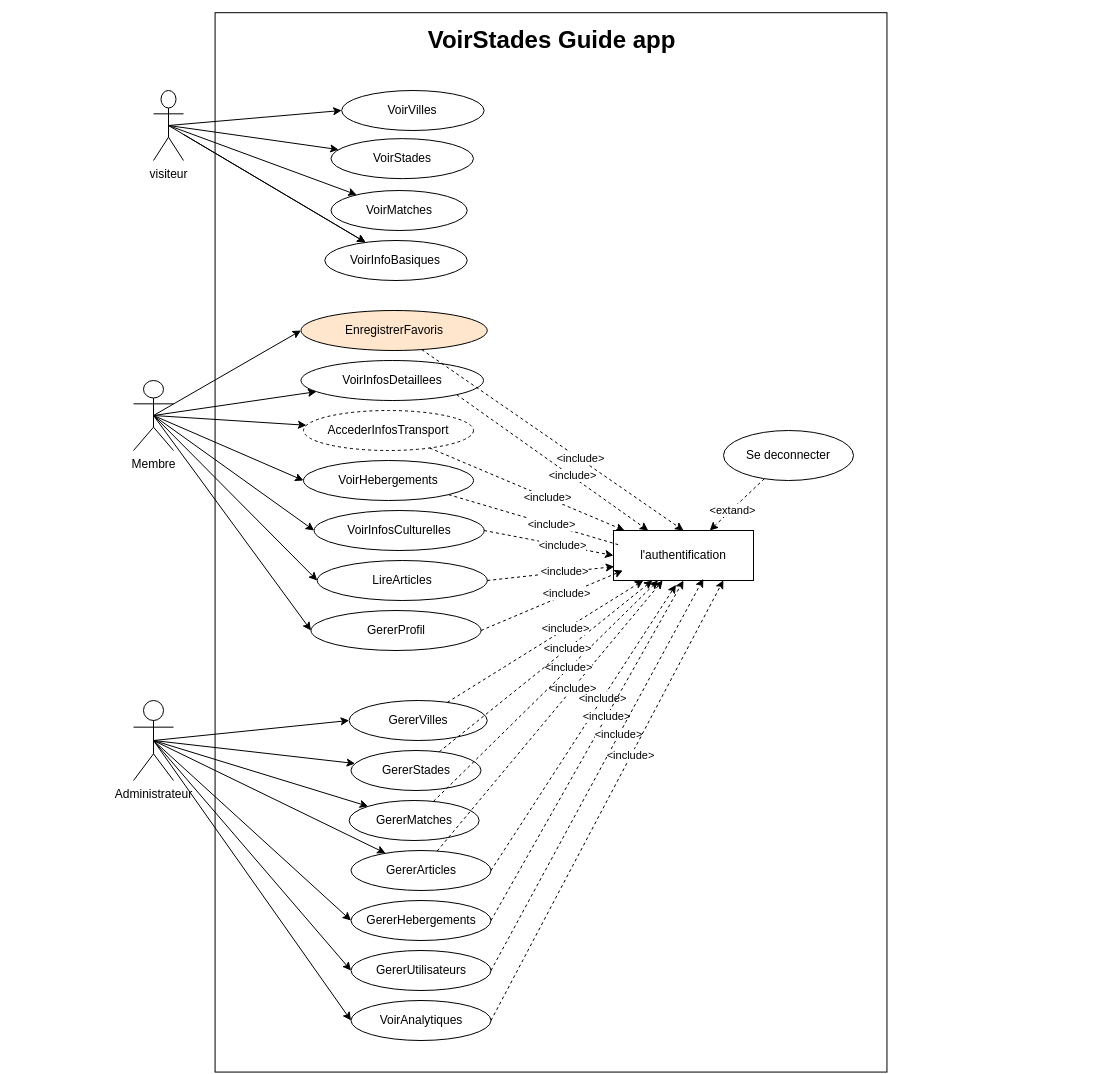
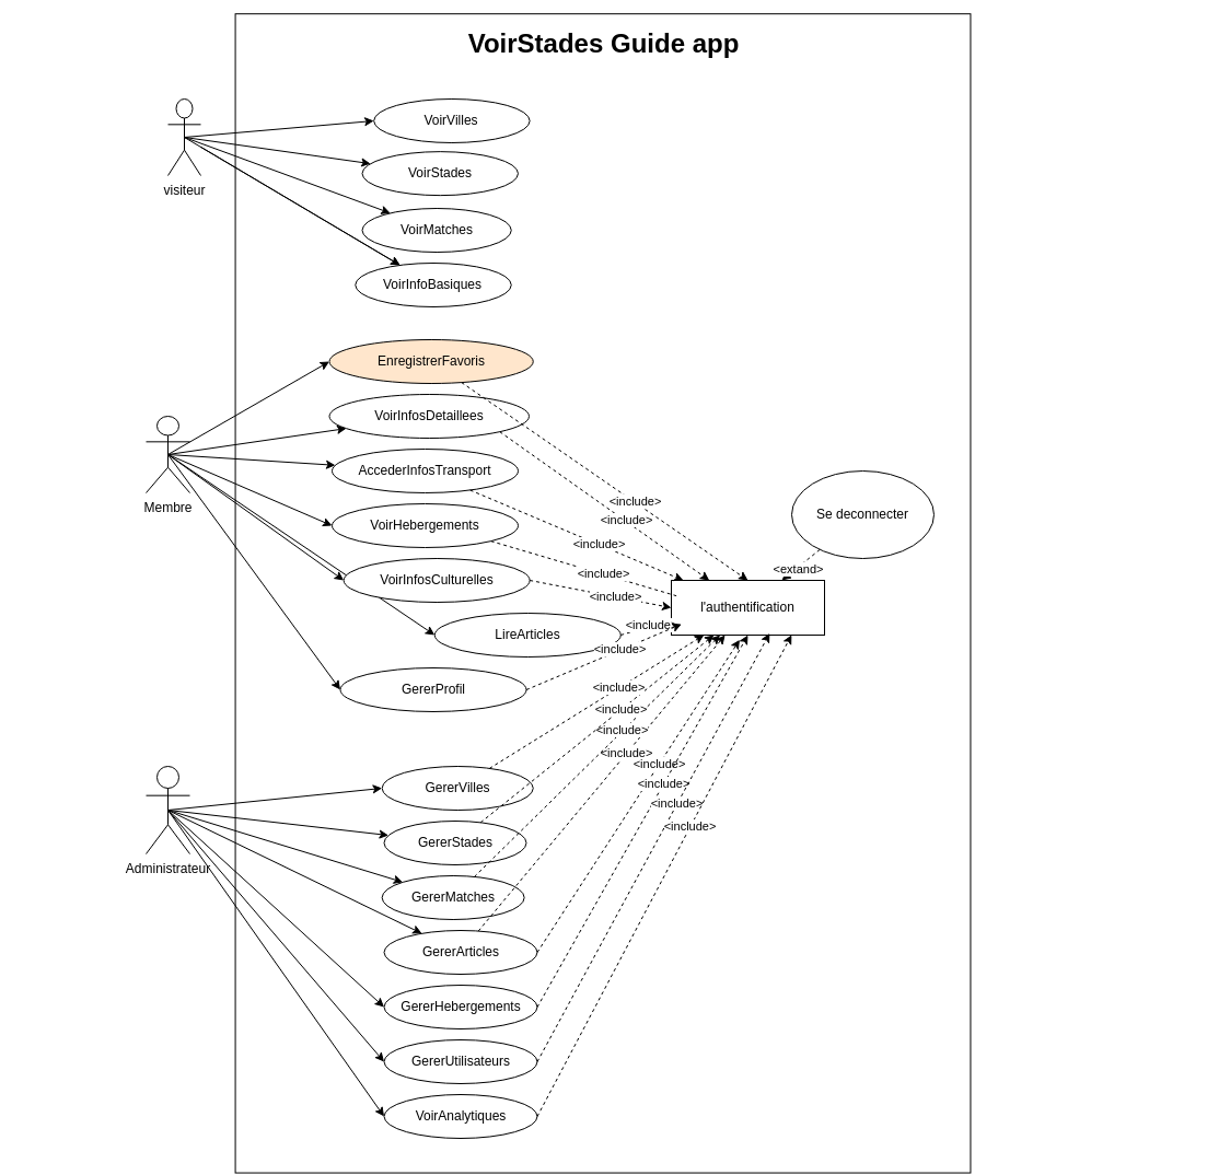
  <mxCell id="0" />
  <mxCell id="1" parent="0" />
  <mxCell id="2" value="" style="rounded=0;whiteSpace=wrap;html=1;rotation=-90;fontStyle=1" parent="1" vertex="1"><mxGeometry x="20.82" y="205.95" width="1059.38" height="671.87" as="geometry" /></mxCell>
  <mxCell id="3" value="VoirStades Guide app" style="text;strokeColor=none;fillColor=none;html=1;fontSize=24;fontStyle=1;verticalAlign=middle;align=center;" parent="1" vertex="1"><mxGeometry x="456.75" y="20" width="187.5" height="40" as="geometry" /></mxCell>
  <mxCell id="4" style="edgeStyle=none;html=1;exitX=0.5;exitY=0.5;exitDx=0;exitDy=0;exitPerimeter=0;entryX=0;entryY=0.5;entryDx=0;entryDy=0;" parent="1" source="10" target="30" edge="1"><mxGeometry relative="1" as="geometry" /></mxCell>
  <mxCell id="5" style="edgeStyle=none;html=1;exitX=0.5;exitY=0.5;exitDx=0;exitDy=0;exitPerimeter=0;" parent="1" source="10" target="29" edge="1"><mxGeometry relative="1" as="geometry" /></mxCell>
  <mxCell id="6" style="edgeStyle=none;html=1;exitX=0.5;exitY=0.5;exitDx=0;exitDy=0;exitPerimeter=0;" parent="1" source="10" target="28" edge="1"><mxGeometry relative="1" as="geometry" /></mxCell>
  <mxCell id="7" style="edgeStyle=none;html=1;exitX=0.5;exitY=0.5;exitDx=0;exitDy=0;exitPerimeter=0;entryX=0;entryY=0.5;entryDx=0;entryDy=0;" edge="1" parent="1" source="10" target="54"><mxGeometry relative="1" as="geometry" /></mxCell>
  <mxCell id="8" style="edgeStyle=none;html=1;entryX=0;entryY=0.5;entryDx=0;entryDy=0;exitX=0.5;exitY=0.5;exitDx=0;exitDy=0;exitPerimeter=0;" edge="1" parent="1" source="10" target="58"><mxGeometry relative="1" as="geometry"><mxPoint x="153" y="423" as="sourcePoint" /></mxGeometry></mxCell>
  <mxCell id="9" style="edgeStyle=none;html=1;exitX=0.5;exitY=0.5;exitDx=0;exitDy=0;exitPerimeter=0;entryX=0;entryY=0.5;entryDx=0;entryDy=0;" edge="1" parent="1" source="10" target="59"><mxGeometry relative="1" as="geometry" /></mxCell>
  <mxCell id="10" value="Membre" style="shape=umlActor;verticalLabelPosition=bottom;verticalAlign=top;html=1;outlineConnect=0;" parent="1" vertex="1"><mxGeometry x="133" y="380" width="40" height="70" as="geometry" /></mxCell>
  <mxCell id="11" style="edgeStyle=none;html=1;exitX=0.5;exitY=0.5;exitDx=0;exitDy=0;exitPerimeter=0;entryX=0;entryY=0.5;entryDx=0;entryDy=0;" parent="1" source="15" target="51" edge="1"><mxGeometry relative="1" as="geometry"><mxPoint x="341.885" y="128.66" as="targetPoint" /></mxGeometry></mxCell>
  <mxCell id="12" style="edgeStyle=none;html=1;exitX=0.5;exitY=0.5;exitDx=0;exitDy=0;exitPerimeter=0;" parent="1" source="15" target="25" edge="1"><mxGeometry relative="1" as="geometry" /></mxCell>
  <mxCell id="13" style="edgeStyle=none;html=1;exitX=0.5;exitY=0.5;exitDx=0;exitDy=0;exitPerimeter=0;" parent="1" source="15" target="26" edge="1"><mxGeometry relative="1" as="geometry" /></mxCell>
  <mxCell id="14" value="" style="edgeStyle=none;html=1;" parent="1" source="15" target="53" edge="1"><mxGeometry relative="1" as="geometry"><mxPoint x="193" y="135" as="sourcePoint" /></mxGeometry></mxCell>
  <mxCell id="15" value="visiteur" style="shape=umlActor;verticalLabelPosition=bottom;verticalAlign=top;html=1;outlineConnect=0;" parent="1" vertex="1"><mxGeometry x="153" y="90" width="30" height="70" as="geometry" /></mxCell>
  <mxCell id="16" style="edgeStyle=none;html=1;exitX=0.5;exitY=0.5;exitDx=0;exitDy=0;exitPerimeter=0;entryX=0;entryY=0.5;entryDx=0;entryDy=0;" parent="1" source="23" target="27" edge="1"><mxGeometry relative="1" as="geometry" /></mxCell>
  <mxCell id="17" style="edgeStyle=none;html=1;exitX=0.5;exitY=0.5;exitDx=0;exitDy=0;exitPerimeter=0;" parent="1" source="23" target="24" edge="1"><mxGeometry relative="1" as="geometry" /></mxCell>
  <mxCell id="18" style="edgeStyle=none;html=1;exitX=0.5;exitY=0.5;exitDx=0;exitDy=0;exitPerimeter=0;" parent="1" source="23" target="31" edge="1"><mxGeometry relative="1" as="geometry" /></mxCell>
  <mxCell id="19" style="edgeStyle=none;html=1;exitX=0.5;exitY=0.5;exitDx=0;exitDy=0;exitPerimeter=0;" parent="1" source="23" target="32" edge="1"><mxGeometry relative="1" as="geometry" /></mxCell>
  <mxCell id="20" style="edgeStyle=none;html=1;exitX=0.5;exitY=0.5;exitDx=0;exitDy=0;exitPerimeter=0;entryX=0;entryY=0.5;entryDx=0;entryDy=0;" edge="1" parent="1" source="23" target="67"><mxGeometry relative="1" as="geometry" /></mxCell>
  <mxCell id="21" style="edgeStyle=none;html=1;exitX=0.5;exitY=0.5;exitDx=0;exitDy=0;exitPerimeter=0;entryX=0;entryY=0.5;entryDx=0;entryDy=0;" edge="1" parent="1" source="23" target="68"><mxGeometry relative="1" as="geometry" /></mxCell>
  <mxCell id="22" style="edgeStyle=none;html=1;exitX=0.5;exitY=0.5;exitDx=0;exitDy=0;exitPerimeter=0;entryX=0;entryY=0.5;entryDx=0;entryDy=0;" edge="1" parent="1" source="23" target="69"><mxGeometry relative="1" as="geometry" /></mxCell>
  <mxCell id="23" value="Administrateur" style="shape=umlActor;verticalLabelPosition=bottom;verticalAlign=top;html=1;outlineConnect=0;" parent="1" vertex="1"><mxGeometry x="133" y="700" width="40" height="80" as="geometry" /></mxCell>
  <mxCell id="24" value="GererStades" style="ellipse;whiteSpace=wrap;html=1;" parent="1" vertex="1"><mxGeometry x="350.51" y="750" width="130" height="40" as="geometry" /></mxCell>
  <mxCell id="25" value="VoirStades" style="ellipse;whiteSpace=wrap;html=1;" parent="1" vertex="1"><mxGeometry x="330.51" y="138.13" width="142.49" height="40" as="geometry" /></mxCell>
  <mxCell id="26" value="VoirMatches" style="ellipse;whiteSpace=wrap;html=1;" parent="1" vertex="1"><mxGeometry x="330.51" y="190" width="136.25" height="40" as="geometry" /></mxCell>
  <mxCell id="27" value="GererVilles" style="ellipse;whiteSpace=wrap;html=1;" parent="1" vertex="1"><mxGeometry x="348.64" y="700" width="138.12" height="40" as="geometry" /></mxCell>
- <mxCell id="28" value="AccederInfosTransport" style="ellipse;whiteSpace=wrap;html=1;dashed=1;" parent="1" vertex="1"><mxGeometry x="303" y="410" width="170" height="40" as="geometry" /></mxCell>
+ <mxCell id="28" value="AccederInfosTransport" style="ellipse;whiteSpace=wrap;html=1;" parent="1" vertex="1"><mxGeometry x="303" y="410" width="170" height="40" as="geometry" /></mxCell>
  <mxCell id="29" value="VoirInfosDetaillees" style="ellipse;whiteSpace=wrap;html=1;" parent="1" vertex="1"><mxGeometry x="300.51" y="360" width="182.49" height="40" as="geometry" /></mxCell>
  <mxCell id="30" value="EnregistrerFavoris" style="ellipse;whiteSpace=wrap;html=1;fillColor=#ffe6cc;" parent="1" vertex="1"><mxGeometry x="300.51" y="310" width="186.25" height="40" as="geometry" /></mxCell>
  <mxCell id="31" value="GererMatches" style="ellipse;whiteSpace=wrap;html=1;" parent="1" vertex="1"><mxGeometry x="348.64" y="800" width="130" height="40" as="geometry" /></mxCell>
  <mxCell id="32" value="GererArticles" style="ellipse;whiteSpace=wrap;html=1;" parent="1" vertex="1"><mxGeometry x="350.51" y="850" width="140" height="40" as="geometry" /></mxCell>
- <mxCell id="33" value="Se deconnecter" style="ellipse;whiteSpace=wrap;html=1;" parent="1" vertex="1"><mxGeometry x="723" y="430" width="130" height="50" as="geometry" /></mxCell>
+ <mxCell id="33" value="Se deconnecter" style="ellipse;whiteSpace=wrap;html=1;" parent="1" vertex="1"><mxGeometry x="723" y="430" width="130" height="80" as="geometry" /></mxCell>
  <mxCell id="34" value="l'authentification" style="whiteSpace=wrap;html=1;rounded=0;" parent="1" vertex="1"><mxGeometry x="613" y="530" width="140" height="50" as="geometry" /></mxCell>
  <mxCell id="35" value="" style="endArrow=classic;html=1;dashed=1;" parent="1" source="32" target="34" edge="1"><mxGeometry width="50" height="50" relative="1" as="geometry"><mxPoint x="470.337" y="950.265" as="sourcePoint" /><mxPoint x="673.503" y="612.678" as="targetPoint" /></mxGeometry></mxCell>
  <mxCell id="36" value="&amp;lt;include&amp;gt;" style="edgeLabel;html=1;align=center;verticalAlign=middle;resizable=0;points=[];" parent="35" vertex="1" connectable="0"><mxGeometry x="0.204" y="1" relative="1" as="geometry"><mxPoint as="offset" /></mxGeometry></mxCell>
  <mxCell id="37" value="" style="endArrow=classic;html=1;dashed=1;" parent="1" source="31" target="34" edge="1"><mxGeometry width="50" height="50" relative="1" as="geometry"><mxPoint x="476.251" y="654.527" as="sourcePoint" /><mxPoint x="647.247" y="583.921" as="targetPoint" /></mxGeometry></mxCell>
  <mxCell id="38" value="&amp;lt;include&amp;gt;" style="edgeLabel;html=1;align=center;verticalAlign=middle;resizable=0;points=[];" parent="37" vertex="1" connectable="0"><mxGeometry x="0.204" y="1" relative="1" as="geometry"><mxPoint as="offset" /></mxGeometry></mxCell>
  <mxCell id="39" value="" style="endArrow=classic;html=1;dashed=1;" parent="1" source="24" target="34" edge="1"><mxGeometry width="50" height="50" relative="1" as="geometry"><mxPoint x="486.251" y="664.527" as="sourcePoint" /><mxPoint x="657.247" y="593.921" as="targetPoint" /></mxGeometry></mxCell>
  <mxCell id="40" value="&amp;lt;include&amp;gt;" style="edgeLabel;html=1;align=center;verticalAlign=middle;resizable=0;points=[];" parent="39" vertex="1" connectable="0"><mxGeometry x="0.204" y="1" relative="1" as="geometry"><mxPoint as="offset" /></mxGeometry></mxCell>
  <mxCell id="41" value="" style="endArrow=classic;html=1;dashed=1;" parent="1" source="27" target="34" edge="1"><mxGeometry width="50" height="50" relative="1" as="geometry"><mxPoint x="496.251" y="674.527" as="sourcePoint" /><mxPoint x="667.247" y="603.921" as="targetPoint" /></mxGeometry></mxCell>
  <mxCell id="42" value="&amp;lt;include&amp;gt;" style="edgeLabel;html=1;align=center;verticalAlign=middle;resizable=0;points=[];" parent="41" vertex="1" connectable="0"><mxGeometry x="0.204" y="1" relative="1" as="geometry"><mxPoint as="offset" /></mxGeometry></mxCell>
  <mxCell id="43" value="" style="endArrow=classic;html=1;dashed=1;" parent="1" source="28" target="34" edge="1"><mxGeometry width="50" height="50" relative="1" as="geometry"><mxPoint x="480.951" y="529.841" as="sourcePoint" /><mxPoint x="629.236" y="554.685" as="targetPoint" /></mxGeometry></mxCell>
  <mxCell id="44" value="&amp;lt;include&amp;gt;" style="edgeLabel;html=1;align=center;verticalAlign=middle;resizable=0;points=[];" parent="43" vertex="1" connectable="0"><mxGeometry x="0.204" y="1" relative="1" as="geometry"><mxPoint as="offset" /></mxGeometry></mxCell>
  <mxCell id="45" value="" style="endArrow=classic;html=1;dashed=1;exitX=1;exitY=1;exitDx=0;exitDy=0;" parent="1" source="29" target="34" edge="1"><mxGeometry width="50" height="50" relative="1" as="geometry"><mxPoint x="490.951" y="539.841" as="sourcePoint" /><mxPoint x="643" y="560" as="targetPoint" /></mxGeometry></mxCell>
  <mxCell id="46" value="&amp;lt;include&amp;gt;" style="edgeLabel;html=1;align=center;verticalAlign=middle;resizable=0;points=[];" parent="45" vertex="1" connectable="0"><mxGeometry x="0.204" y="1" relative="1" as="geometry"><mxPoint as="offset" /></mxGeometry></mxCell>
  <mxCell id="47" value="" style="endArrow=classic;html=1;dashed=1;entryX=0.5;entryY=0;entryDx=0;entryDy=0;" parent="1" source="30" target="34" edge="1"><mxGeometry width="50" height="50" relative="1" as="geometry"><mxPoint x="496.188" y="404.161" as="sourcePoint" /><mxPoint x="664.943" y="542.096" as="targetPoint" /></mxGeometry></mxCell>
  <mxCell id="48" value="&amp;lt;include&amp;gt;" style="edgeLabel;html=1;align=center;verticalAlign=middle;resizable=0;points=[];" parent="47" vertex="1" connectable="0"><mxGeometry x="0.204" y="1" relative="1" as="geometry"><mxPoint as="offset" /></mxGeometry></mxCell>
  <mxCell id="49" value="" style="endArrow=classic;html=1;dashed=1;" parent="1" source="33" target="34" edge="1"><mxGeometry width="50" height="50" relative="1" as="geometry"><mxPoint x="456.887" y="359.258" as="sourcePoint" /><mxPoint x="693" y="540" as="targetPoint" /></mxGeometry></mxCell>
  <mxCell id="50" value="&amp;lt;extand&amp;gt;" style="edgeLabel;html=1;align=center;verticalAlign=middle;resizable=0;points=[];" parent="49" vertex="1" connectable="0"><mxGeometry x="0.204" y="1" relative="1" as="geometry"><mxPoint as="offset" /></mxGeometry></mxCell>
  <mxCell id="51" value="VoirVilles" style="ellipse;whiteSpace=wrap;html=1;" vertex="1" parent="1"><mxGeometry x="341.15" y="90" width="142.49" height="40" as="geometry" /></mxCell>
  <mxCell id="52" style="edgeStyle=none;html=1;exitX=0.5;exitY=0.5;exitDx=0;exitDy=0;exitPerimeter=0;" edge="1" parent="1" source="15" target="53"><mxGeometry relative="1" as="geometry" /></mxCell>
  <mxCell id="53" value="VoirInfoBasiques" style="ellipse;whiteSpace=wrap;html=1;" vertex="1" parent="1"><mxGeometry x="324.27" y="240" width="142.49" height="40" as="geometry" /></mxCell>
- <mxCell id="54" value="LireArticles" style="ellipse;whiteSpace=wrap;html=1;" vertex="1" parent="1"><mxGeometry x="316.75" y="560" width="170" height="40" as="geometry" /></mxCell>
+ <mxCell id="54" value="LireArticles" style="ellipse;whiteSpace=wrap;html=1;" vertex="1" parent="1"><mxGeometry x="396.75" y="560" width="170" height="40" as="geometry" /></mxCell>
  <mxCell id="55" value="" style="endArrow=classic;html=1;dashed=1;exitX=1;exitY=0.5;exitDx=0;exitDy=0;entryX=0.005;entryY=0.722;entryDx=0;entryDy=0;entryPerimeter=0;" edge="1" parent="1" source="54" target="34"><mxGeometry width="50" height="50" relative="1" as="geometry"><mxPoint x="461.545" y="513.688" as="sourcePoint" /><mxPoint x="633.364" y="551.909" as="targetPoint" /></mxGeometry></mxCell>
  <mxCell id="56" value="&amp;lt;include&amp;gt;" style="edgeLabel;html=1;align=center;verticalAlign=middle;resizable=0;points=[];" vertex="1" connectable="0" parent="55"><mxGeometry x="0.204" y="1" relative="1" as="geometry"><mxPoint as="offset" /></mxGeometry></mxCell>
  <mxCell id="57" value="VoirInfosCulturelles" style="ellipse;whiteSpace=wrap;html=1;" vertex="1" parent="1"><mxGeometry x="313.64" y="510" width="170" height="40" as="geometry" /></mxCell>
  <mxCell id="58" value="VoirHebergements" style="ellipse;whiteSpace=wrap;html=1;" vertex="1" parent="1"><mxGeometry x="303" y="460" width="170" height="40" as="geometry" /></mxCell>
  <mxCell id="59" value="GererProfil" style="ellipse;whiteSpace=wrap;html=1;" vertex="1" parent="1"><mxGeometry x="310.51" y="610" width="170" height="40" as="geometry" /></mxCell>
  <mxCell id="60" style="edgeStyle=none;html=1;entryX=0;entryY=0.5;entryDx=0;entryDy=0;exitX=0.5;exitY=0.5;exitDx=0;exitDy=0;exitPerimeter=0;" edge="1" parent="1" source="10" target="57"><mxGeometry relative="1" as="geometry"><mxPoint x="143" y="425" as="sourcePoint" /><mxPoint x="308.63" y="490" as="targetPoint" /></mxGeometry></mxCell>
  <mxCell id="61" value="" style="endArrow=none;html=1;dashed=1;exitX=1;exitY=1;exitDx=0;exitDy=0;entryX=0.033;entryY=0.283;entryDx=0;entryDy=0;entryPerimeter=0;" edge="1" parent="1" source="58" target="34"><mxGeometry width="50" height="50" relative="1" as="geometry"><mxPoint x="439.558" y="457.447" as="sourcePoint" /><mxPoint x="647.904" y="545.879" as="targetPoint" /></mxGeometry></mxCell>
  <mxCell id="62" value="&amp;lt;include&amp;gt;" style="edgeLabel;html=1;align=center;verticalAlign=middle;resizable=0;points=[];" vertex="1" connectable="0" parent="61"><mxGeometry x="0.204" y="1" relative="1" as="geometry"><mxPoint as="offset" /></mxGeometry></mxCell>
  <mxCell id="63" value="" style="endArrow=classic;html=1;dashed=1;exitX=1;exitY=0.5;exitDx=0;exitDy=0;entryX=0;entryY=0.5;entryDx=0;entryDy=0;" edge="1" parent="1" source="57" target="34"><mxGeometry width="50" height="50" relative="1" as="geometry"><mxPoint x="449.558" y="467.447" as="sourcePoint" /><mxPoint x="657.904" y="555.879" as="targetPoint" /></mxGeometry></mxCell>
  <mxCell id="64" value="&amp;lt;include&amp;gt;" style="edgeLabel;html=1;align=center;verticalAlign=middle;resizable=0;points=[];" vertex="1" connectable="0" parent="63"><mxGeometry x="0.204" y="1" relative="1" as="geometry"><mxPoint as="offset" /></mxGeometry></mxCell>
  <mxCell id="65" value="" style="endArrow=classic;html=1;dashed=1;exitX=1;exitY=0.5;exitDx=0;exitDy=0;entryX=0.067;entryY=0.8;entryDx=0;entryDy=0;entryPerimeter=0;" edge="1" parent="1" source="59" target="34"><mxGeometry width="50" height="50" relative="1" as="geometry"><mxPoint x="496.75" y="590" as="sourcePoint" /><mxPoint x="623.7" y="576.1" as="targetPoint" /></mxGeometry></mxCell>
  <mxCell id="66" value="&amp;lt;include&amp;gt;" style="edgeLabel;html=1;align=center;verticalAlign=middle;resizable=0;points=[];" vertex="1" connectable="0" parent="65"><mxGeometry x="0.204" y="1" relative="1" as="geometry"><mxPoint as="offset" /></mxGeometry></mxCell>
  <mxCell id="67" value="GererHebergements" style="ellipse;whiteSpace=wrap;html=1;" vertex="1" parent="1"><mxGeometry x="350.51" y="900" width="140" height="40" as="geometry" /></mxCell>
  <mxCell id="68" value="GererUtilisateurs" style="ellipse;whiteSpace=wrap;html=1;" vertex="1" parent="1"><mxGeometry x="350.51" y="950" width="140" height="40" as="geometry" /></mxCell>
  <mxCell id="69" value="VoirAnalytiques" style="ellipse;whiteSpace=wrap;html=1;" vertex="1" parent="1"><mxGeometry x="350.51" y="1000" width="140" height="40" as="geometry" /></mxCell>
  <mxCell id="70" value="" style="endArrow=classic;html=1;dashed=1;exitX=1;exitY=0.5;exitDx=0;exitDy=0;entryX=0.446;entryY=1.086;entryDx=0;entryDy=0;entryPerimeter=0;" edge="1" parent="1" source="32" target="34"><mxGeometry width="50" height="50" relative="1" as="geometry"><mxPoint x="446.759" y="860.546" as="sourcePoint" /><mxPoint x="673.019" y="588.96" as="targetPoint" /></mxGeometry></mxCell>
  <mxCell id="71" value="&amp;lt;include&amp;gt;" style="edgeLabel;html=1;align=center;verticalAlign=middle;resizable=0;points=[];" vertex="1" connectable="0" parent="70"><mxGeometry x="0.204" y="1" relative="1" as="geometry"><mxPoint as="offset" /></mxGeometry></mxCell>
  <mxCell id="72" value="" style="endArrow=classic;html=1;dashed=1;exitX=1;exitY=0.5;exitDx=0;exitDy=0;entryX=0.5;entryY=1;entryDx=0;entryDy=0;" edge="1" parent="1" source="67" target="34"><mxGeometry width="50" height="50" relative="1" as="geometry"><mxPoint x="500.51" y="880" as="sourcePoint" /><mxPoint x="685.44" y="594.3" as="targetPoint" /></mxGeometry></mxCell>
  <mxCell id="73" value="&amp;lt;include&amp;gt;" style="edgeLabel;html=1;align=center;verticalAlign=middle;resizable=0;points=[];" vertex="1" connectable="0" parent="72"><mxGeometry x="0.204" y="1" relative="1" as="geometry"><mxPoint as="offset" /></mxGeometry></mxCell>
  <mxCell id="74" value="" style="endArrow=classic;html=1;dashed=1;exitX=1;exitY=0.5;exitDx=0;exitDy=0;entryX=0.642;entryY=0.967;entryDx=0;entryDy=0;entryPerimeter=0;" edge="1" parent="1" source="68" target="34"><mxGeometry width="50" height="50" relative="1" as="geometry"><mxPoint x="510.51" y="890" as="sourcePoint" /><mxPoint x="695.44" y="604.3" as="targetPoint" /></mxGeometry></mxCell>
  <mxCell id="75" value="&amp;lt;include&amp;gt;" style="edgeLabel;html=1;align=center;verticalAlign=middle;resizable=0;points=[];" vertex="1" connectable="0" parent="74"><mxGeometry x="0.204" y="1" relative="1" as="geometry"><mxPoint as="offset" /></mxGeometry></mxCell>
  <mxCell id="76" value="" style="endArrow=classic;html=1;dashed=1;exitX=1;exitY=0.5;exitDx=0;exitDy=0;entryX=0.785;entryY=0.997;entryDx=0;entryDy=0;entryPerimeter=0;" edge="1" parent="1" source="69" target="34"><mxGeometry width="50" height="50" relative="1" as="geometry"><mxPoint x="500.51" y="980" as="sourcePoint" /><mxPoint x="712.88" y="588.35" as="targetPoint" /></mxGeometry></mxCell>
  <mxCell id="77" value="&amp;lt;include&amp;gt;" style="edgeLabel;html=1;align=center;verticalAlign=middle;resizable=0;points=[];" vertex="1" connectable="0" parent="76"><mxGeometry x="0.204" y="1" relative="1" as="geometry"><mxPoint as="offset" /></mxGeometry></mxCell>
